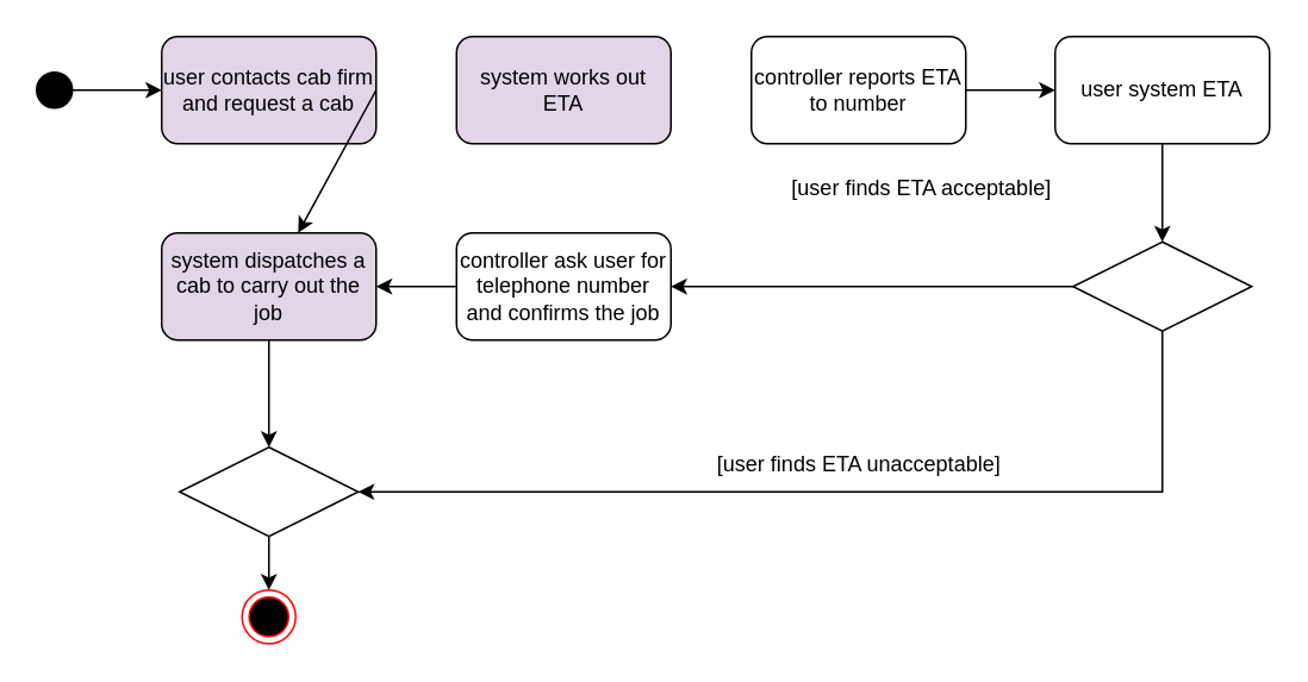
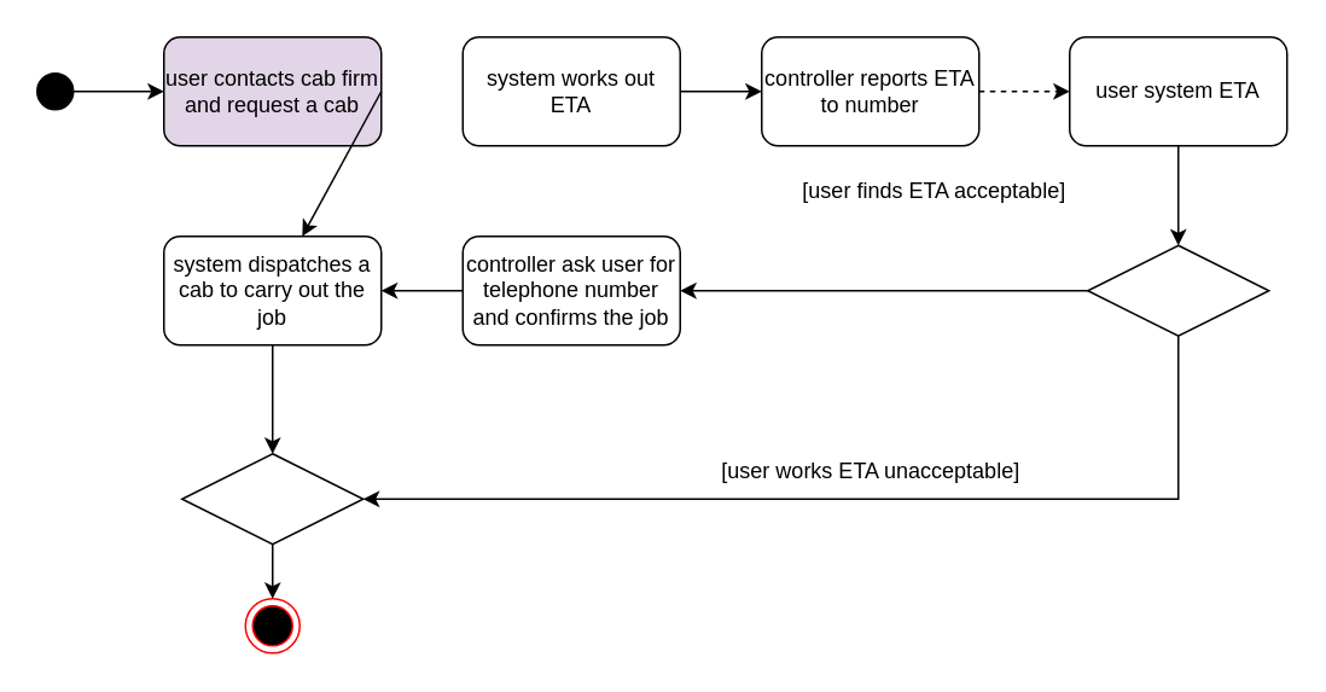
  <mxCell id="0" />
  <mxCell id="1" parent="0" />
  <mxCell id="2" value="" style="ellipse;whiteSpace=wrap;html=1;aspect=fixed;fillColor=#000000;" vertex="1" parent="1"><mxGeometry x="20" y="40" width="20" height="20" as="geometry" /></mxCell>
  <mxCell id="3" value="" style="ellipse;html=1;shape=endState;fillColor=#000000;strokeColor=#ff0000;" vertex="1" parent="1"><mxGeometry x="135" y="330" width="30" height="30" as="geometry" /></mxCell>
  <mxCell id="4" value="user contacts cab firm and request a cab" style="rounded=1;whiteSpace=wrap;html=1;fillColor=#e1d5e7;" vertex="1" parent="1"><mxGeometry x="90" y="20" width="120" height="60" as="geometry" /></mxCell>
- <mxCell id="6" value="system works out ETA" style="rounded=1;whiteSpace=wrap;html=1;fillColor=#e1d5e7;" vertex="1" parent="1"><mxGeometry x="255" y="20" width="120" height="60" as="geometry" /></mxCell>
- <mxCell id="7" value="" style="edgeStyle=orthogonalEdgeStyle;rounded=0;orthogonalLoop=1;jettySize=auto;html=1;" edge="1" parent="1" source="8" target="10"><mxGeometry relative="1" as="geometry" /></mxCell>
+ <mxCell id="5" value="" style="edgeStyle=orthogonalEdgeStyle;rounded=0;orthogonalLoop=1;jettySize=auto;html=1;" edge="1" parent="1" source="6" target="8"><mxGeometry relative="1" as="geometry" /></mxCell>
+ <mxCell id="6" value="system works out ETA" style="rounded=1;whiteSpace=wrap;html=1;" vertex="1" parent="1"><mxGeometry x="255" y="20" width="120" height="60" as="geometry" /></mxCell>
+ <mxCell id="7" value="" style="edgeStyle=orthogonalEdgeStyle;rounded=0;orthogonalLoop=1;jettySize=auto;html=1;dashed=1;" edge="1" parent="1" source="8" target="10"><mxGeometry relative="1" as="geometry" /></mxCell>
  <mxCell id="8" value="controller reports ETA to number" style="rounded=1;whiteSpace=wrap;html=1;" vertex="1" parent="1"><mxGeometry x="420" y="20" width="120" height="60" as="geometry" /></mxCell>
  <mxCell id="9" value="" style="edgeStyle=orthogonalEdgeStyle;rounded=0;orthogonalLoop=1;jettySize=auto;html=1;" edge="1" parent="1" source="10" target="12"><mxGeometry relative="1" as="geometry" /></mxCell>
  <mxCell id="10" value="user system ETA" style="rounded=1;whiteSpace=wrap;html=1;" vertex="1" parent="1"><mxGeometry x="590" y="20" width="120" height="60" as="geometry" /></mxCell>
  <mxCell id="11" value="" style="edgeStyle=orthogonalEdgeStyle;rounded=0;orthogonalLoop=1;jettySize=auto;html=1;" edge="1" parent="1" source="12" target="14"><mxGeometry relative="1" as="geometry" /></mxCell>
  <mxCell id="12" value="" style="rhombus;whiteSpace=wrap;html=1;" vertex="1" parent="1"><mxGeometry x="600" y="135" width="100" height="50" as="geometry" /></mxCell>
  <mxCell id="13" value="" style="edgeStyle=orthogonalEdgeStyle;rounded=0;orthogonalLoop=1;jettySize=auto;html=1;" edge="1" parent="1" source="14" target="16"><mxGeometry relative="1" as="geometry" /></mxCell>
  <mxCell id="14" value="controller ask user for telephone number and confirms the job" style="rounded=1;whiteSpace=wrap;html=1;" vertex="1" parent="1"><mxGeometry x="255" y="130" width="120" height="60" as="geometry" /></mxCell>
  <mxCell id="15" value="" style="edgeStyle=orthogonalEdgeStyle;rounded=0;orthogonalLoop=1;jettySize=auto;html=1;" edge="1" parent="1" source="16" target="18"><mxGeometry relative="1" as="geometry" /></mxCell>
- <mxCell id="16" value="system dispatches a cab to carry out the job" style="rounded=1;whiteSpace=wrap;html=1;fillColor=#e1d5e7;" vertex="1" parent="1"><mxGeometry x="90" y="130" width="120" height="60" as="geometry" /></mxCell>
+ <mxCell id="16" value="system dispatches a cab to carry out the job" style="rounded=1;whiteSpace=wrap;html=1;" vertex="1" parent="1"><mxGeometry x="90" y="130" width="120" height="60" as="geometry" /></mxCell>
  <mxCell id="17" value="" style="edgeStyle=orthogonalEdgeStyle;rounded=0;orthogonalLoop=1;jettySize=auto;html=1;" edge="1" parent="1" source="18" target="3"><mxGeometry relative="1" as="geometry" /></mxCell>
  <mxCell id="18" value="" style="rhombus;whiteSpace=wrap;html=1;" vertex="1" parent="1"><mxGeometry x="100" y="250" width="100" height="50" as="geometry" /></mxCell>
  <mxCell id="19" value="" style="endArrow=classic;html=1;rounded=0;exitX=1;exitY=0.5;exitDx=0;exitDy=0;entryX=0;entryY=0.5;entryDx=0;entryDy=0;" edge="1" parent="1" source="2" target="4"><mxGeometry width="50" height="50" relative="1" as="geometry"><mxPoint x="190" y="310" as="sourcePoint" /><mxPoint x="240" y="260" as="targetPoint" /></mxGeometry></mxCell>
  <mxCell id="20" value="" style="endArrow=classic;html=1;rounded=0;exitX=1;exitY=0.5;exitDx=0;exitDy=0;" edge="1" parent="1" source="4" target="16"><mxGeometry width="50" height="50" relative="1" as="geometry"><mxPoint x="50" y="60" as="sourcePoint" /><mxPoint x="100" y="60" as="targetPoint" /></mxGeometry></mxCell>
  <mxCell id="21" value="[user finds ETA acceptable]" style="text;html=1;align=center;verticalAlign=middle;resizable=0;points=[];autosize=1;strokeColor=none;fillColor=none;" vertex="1" parent="1"><mxGeometry x="430" y="90" width="170" height="30" as="geometry" /></mxCell>
  <mxCell id="22" value="" style="endArrow=classic;html=1;rounded=0;entryX=1;entryY=0.5;entryDx=0;entryDy=0;edgeStyle=orthogonalEdgeStyle;exitX=0.5;exitY=1;exitDx=0;exitDy=0;" edge="1" parent="1" source="12" target="18"><mxGeometry width="50" height="50" relative="1" as="geometry"><mxPoint x="650" y="190" as="sourcePoint" /><mxPoint x="670" y="240" as="targetPoint" /><Array as="points"><mxPoint x="650" y="275" /></Array></mxGeometry></mxCell>
- <mxCell id="23" value="[user finds ETA unacceptable]" style="text;html=1;align=center;verticalAlign=middle;resizable=0;points=[];autosize=1;strokeColor=none;fillColor=none;" vertex="1" parent="1"><mxGeometry x="390" y="245" width="180" height="30" as="geometry" /></mxCell>
+ <mxCell id="23" value="[user works ETA unacceptable]" style="text;html=1;align=center;verticalAlign=middle;resizable=0;points=[];autosize=1;strokeColor=none;fillColor=none;" vertex="1" parent="1"><mxGeometry x="390" y="245" width="180" height="30" as="geometry" /></mxCell>
